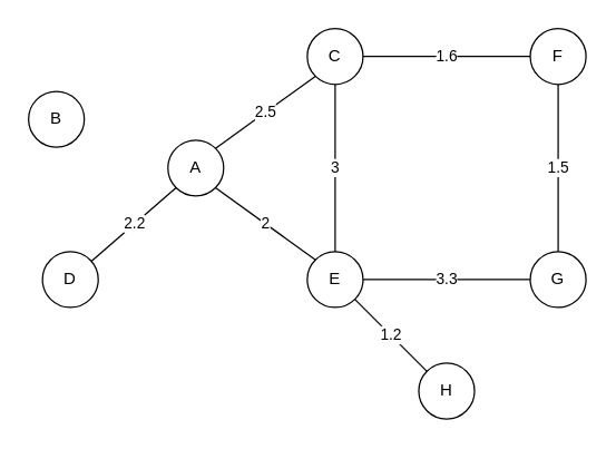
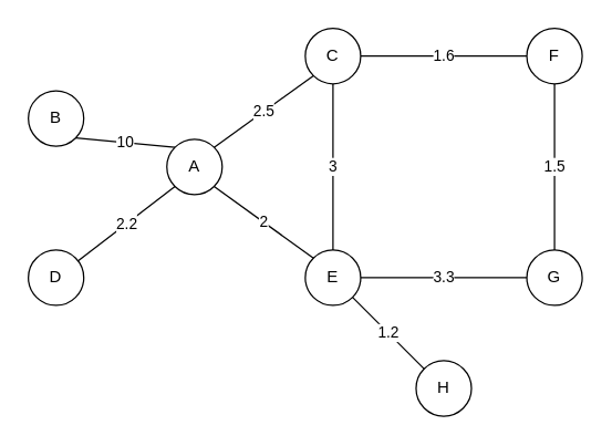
  <mxCell id="0" />
  <mxCell id="1" parent="0" />
+ <mxCell id="2" value="10" style="rounded=0;orthogonalLoop=1;jettySize=auto;html=1;exitX=1;exitY=1;exitDx=0;exitDy=0;entryX=0;entryY=0;entryDx=0;entryDy=0;endArrow=none;startFill=0;" edge="1" parent="1" source="3" target="6"><mxGeometry relative="1" as="geometry" /></mxCell>
  <mxCell id="3" value="B" style="ellipse;whiteSpace=wrap;html=1;aspect=fixed;" vertex="1" parent="1"><mxGeometry x="20" y="65" width="40" height="40" as="geometry" /></mxCell>
  <mxCell id="4" value="2.5" style="edgeStyle=none;shape=connector;rounded=0;orthogonalLoop=1;jettySize=auto;html=1;exitX=1;exitY=0;exitDx=0;exitDy=0;entryX=0;entryY=1;entryDx=0;entryDy=0;strokeColor=default;align=center;verticalAlign=middle;fontFamily=Helvetica;fontSize=11;fontColor=default;labelBackgroundColor=default;startFill=0;endArrow=none;" edge="1" parent="1" source="6" target="11"><mxGeometry relative="1" as="geometry" /></mxCell>
  <mxCell id="5" value="2.2" style="edgeStyle=none;shape=connector;rounded=0;orthogonalLoop=1;jettySize=auto;html=1;exitX=0;exitY=1;exitDx=0;exitDy=0;strokeColor=default;align=center;verticalAlign=middle;fontFamily=Helvetica;fontSize=11;fontColor=default;labelBackgroundColor=default;startFill=0;endArrow=none;" edge="1" parent="1" source="6" target="7"><mxGeometry relative="1" as="geometry" /></mxCell>
  <mxCell id="6" value="A" style="ellipse;whiteSpace=wrap;html=1;aspect=fixed;" vertex="1" parent="1"><mxGeometry x="120" y="100" width="40" height="40" as="geometry" /></mxCell>
- <mxCell id="7" value="D" style="ellipse;whiteSpace=wrap;html=1;aspect=fixed;" vertex="1" parent="1"><mxGeometry x="30" y="180" width="40" height="40" as="geometry" /></mxCell>
+ <mxCell id="7" value="D" style="ellipse;whiteSpace=wrap;html=1;aspect=fixed;" vertex="1" parent="1"><mxGeometry x="20" y="180" width="40" height="40" as="geometry" /></mxCell>
  <mxCell id="8" value="H" style="ellipse;whiteSpace=wrap;html=1;aspect=fixed;" vertex="1" parent="1"><mxGeometry x="300" y="260" width="40" height="40" as="geometry" /></mxCell>
  <mxCell id="9" value="1.6" style="edgeStyle=none;shape=connector;rounded=0;orthogonalLoop=1;jettySize=auto;html=1;exitX=1;exitY=0.5;exitDx=0;exitDy=0;entryX=0;entryY=0.5;entryDx=0;entryDy=0;strokeColor=default;align=center;verticalAlign=middle;fontFamily=Helvetica;fontSize=11;fontColor=default;labelBackgroundColor=default;startFill=0;endArrow=none;" edge="1" parent="1" source="11" target="16"><mxGeometry relative="1" as="geometry" /></mxCell>
  <mxCell id="10" value="3" style="edgeStyle=none;shape=connector;rounded=0;orthogonalLoop=1;jettySize=auto;html=1;exitX=0.5;exitY=1;exitDx=0;exitDy=0;strokeColor=default;align=center;verticalAlign=middle;fontFamily=Helvetica;fontSize=11;fontColor=default;labelBackgroundColor=default;startFill=0;endArrow=none;" edge="1" parent="1" source="11" target="14"><mxGeometry relative="1" as="geometry" /></mxCell>
  <mxCell id="11" value="C" style="ellipse;whiteSpace=wrap;html=1;aspect=fixed;" vertex="1" parent="1"><mxGeometry x="220" y="20" width="40" height="40" as="geometry" /></mxCell>
  <mxCell id="12" value="3.3" style="edgeStyle=none;shape=connector;rounded=0;orthogonalLoop=1;jettySize=auto;html=1;exitX=1;exitY=0.5;exitDx=0;exitDy=0;strokeColor=default;align=center;verticalAlign=middle;fontFamily=Helvetica;fontSize=11;fontColor=default;labelBackgroundColor=default;startFill=0;endArrow=none;" edge="1" parent="1" source="14" target="17"><mxGeometry relative="1" as="geometry" /></mxCell>
  <mxCell id="13" value="1.2" style="edgeStyle=none;shape=connector;rounded=0;orthogonalLoop=1;jettySize=auto;html=1;exitX=1;exitY=1;exitDx=0;exitDy=0;strokeColor=default;align=center;verticalAlign=middle;fontFamily=Helvetica;fontSize=11;fontColor=default;labelBackgroundColor=default;startFill=0;endArrow=none;" edge="1" parent="1" source="14" target="8"><mxGeometry relative="1" as="geometry" /></mxCell>
  <mxCell id="14" value="E" style="ellipse;whiteSpace=wrap;html=1;aspect=fixed;" vertex="1" parent="1"><mxGeometry x="220" y="180" width="40" height="40" as="geometry" /></mxCell>
  <mxCell id="15" value="1.5" style="edgeStyle=none;shape=connector;rounded=0;orthogonalLoop=1;jettySize=auto;html=1;exitX=0.5;exitY=1;exitDx=0;exitDy=0;entryX=0.5;entryY=0;entryDx=0;entryDy=0;strokeColor=default;align=center;verticalAlign=middle;fontFamily=Helvetica;fontSize=11;fontColor=default;labelBackgroundColor=default;startFill=0;endArrow=none;" edge="1" parent="1" source="16" target="17"><mxGeometry relative="1" as="geometry" /></mxCell>
  <mxCell id="16" value="F" style="ellipse;whiteSpace=wrap;html=1;aspect=fixed;" vertex="1" parent="1"><mxGeometry x="380" y="20" width="40" height="40" as="geometry" /></mxCell>
  <mxCell id="17" value="G" style="ellipse;whiteSpace=wrap;html=1;aspect=fixed;" vertex="1" parent="1"><mxGeometry x="380" y="180" width="40" height="40" as="geometry" /></mxCell>
  <mxCell id="18" value="2" style="edgeStyle=none;shape=connector;rounded=0;orthogonalLoop=1;jettySize=auto;html=1;exitX=1;exitY=1;exitDx=0;exitDy=0;strokeColor=default;align=center;verticalAlign=middle;fontFamily=Helvetica;fontSize=11;fontColor=default;labelBackgroundColor=default;startFill=0;endArrow=none;entryX=0;entryY=0;entryDx=0;entryDy=0;" edge="1" parent="1" source="6" target="14"><mxGeometry relative="1" as="geometry"><mxPoint x="190" y="190" as="targetPoint" /></mxGeometry></mxCell>
